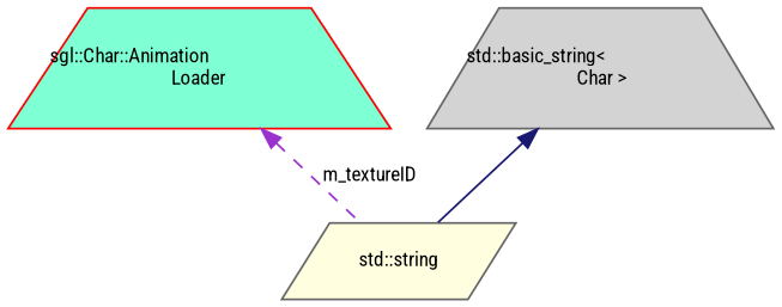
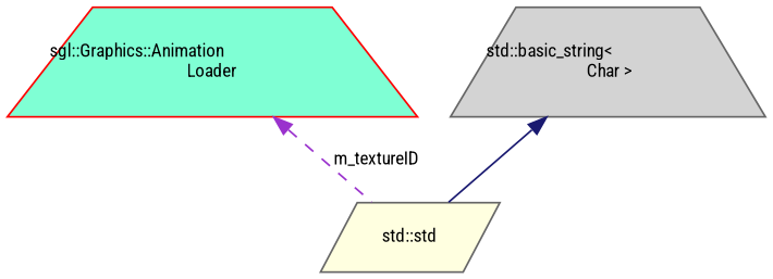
  digraph {
    fontname="Roboto Condensed"
    node [color=gray40 fontname="Roboto Condensed" fontsize=10 shape=trapezium style=filled]
    edge [dir=back fontname="Roboto Condensed" fontsize=10 labelfontname=Helvetica labelfontsize=10]
-   n1 [color=red fillcolor=aquamarine fontcolor=black height=0.2 label="sgl::Char::Animation\lLoader" width=0.4]
-   n2 [fillcolor=lightyellow height=0.2 label="std::string" shape=parallelogram width=0.4]
+   n1 [color=red fillcolor=aquamarine fontcolor=black height=0.2 label="sgl::Graphics::Animation\lLoader" width=0.4]
+   n2 [fillcolor=lightyellow height=0.2 label="std::std" shape=parallelogram width=0.4]
    n3 [fillcolor=lightgrey height=0.2 label="std::basic_string\<\l Char \>" width=0.4]
    n1 -> n2 [color=darkorchid3 label=" m_textureID" style=dashed]
    n3 -> n2 [color=midnightblue style=solid]
  }
